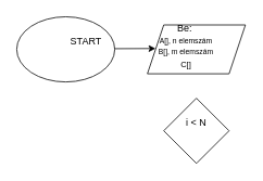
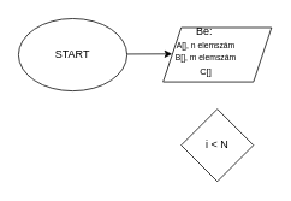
  <mxCell id="0" />
  <mxCell id="1" parent="0" />
  <mxCell id="2" value="" style="ellipse;whiteSpace=wrap;html=1;" parent="1" vertex="1"><mxGeometry x="20" y="20" width="120" height="80" as="geometry" /></mxCell>
- <mxCell id="3" value="START" style="text;html=1;align=center;verticalAlign=middle;whiteSpace=wrap;rounded=0;" parent="1" vertex="1"><mxGeometry x="75" y="35" width="60" height="30" as="geometry" /></mxCell>
+ <mxCell id="3" value="START" style="text;html=1;align=center;verticalAlign=middle;whiteSpace=wrap;rounded=0;" parent="1" vertex="1"><mxGeometry x="50" y="45" width="60" height="30" as="geometry" /></mxCell>
  <mxCell id="4" value="" style="endArrow=classic;html=1;rounded=0;" parent="1" edge="1"><mxGeometry width="50" height="50" relative="1" as="geometry"><mxPoint x="140" y="59.17" as="sourcePoint" /><mxPoint x="190" y="59" as="targetPoint" /></mxGeometry></mxCell>
  <mxCell id="5" value="" style="shape=parallelogram;perimeter=parallelogramPerimeter;whiteSpace=wrap;html=1;fixedSize=1;" parent="1" vertex="1"><mxGeometry x="180" y="30" width="120" height="60" as="geometry" /></mxCell>
  <mxCell id="6" value="Be:&amp;nbsp;&lt;div&gt;&lt;font style=&quot;font-size: 9px;&quot;&gt;A[], n elemszám&lt;/font&gt;&lt;/div&gt;&lt;div&gt;&lt;font style=&quot;font-size: 9px;&quot;&gt;B[], m elemszám&lt;/font&gt;&lt;/div&gt;&lt;div&gt;&lt;font size=&quot;1&quot;&gt;C[]&lt;br&gt;&lt;/font&gt;&lt;div&gt;&lt;br&gt;&lt;/div&gt;&lt;/div&gt;" style="text;html=1;align=center;verticalAlign=middle;whiteSpace=wrap;rounded=0;" parent="1" vertex="1"><mxGeometry x="190" y="45" width="75" height="35" as="geometry" /></mxCell>
  <mxCell id="7" value="" style="rhombus;whiteSpace=wrap;html=1;" parent="1" vertex="1"><mxGeometry x="200" y="120" width="80" height="80" as="geometry" /></mxCell>
- <mxCell id="8" value="i &amp;lt; N" style="text;html=1;align=center;verticalAlign=middle;whiteSpace=wrap;rounded=0;" parent="1" vertex="1"><mxGeometry x="210" y="135" width="60" height="30" as="geometry" /></mxCell>
+ <mxCell id="8" value="i &amp;lt; N" style="text;html=1;align=center;verticalAlign=middle;whiteSpace=wrap;rounded=0;" parent="1" vertex="1"><mxGeometry x="210" y="145" width="60" height="30" as="geometry" /></mxCell>
